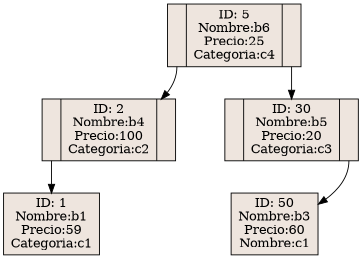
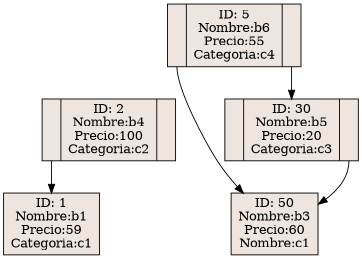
  digraph {
    rankdir=TB
    node [fillcolor=seashell2 shape=record style=filled]
    edge [tailport=C0]
-   n1 [label="<C0>|ID: 5\nNombre:b6\nPrecio:25\nCategoria:c4|<C1>"]
+   n1 [label="<C0>|ID: 5\nNombre:b6\nPrecio:55\nCategoria:c4|<C1>"]
    n2 [label="<C0>|ID: 2\nNombre:b4\nPrecio:100\nCategoria:c2|<C1>"]
    n3 [label="<C0>|ID: 30\nNombre:b5\nPrecio:20\nCategoria:c3|<C1>"]
    n4 [label="ID: 1\nNombre:b1\nPrecio:59\nCategoria:c1"]
    n5 [label="ID: 50\nNombre:b3\nPrecio:60\nNombre:c1"]
-   n1 -> n2
+   n1 -> n5
    n1 -> n3 [tailport=C1]
    n2 -> n4
    n3 -> n5 [tailport=C1]
  }
